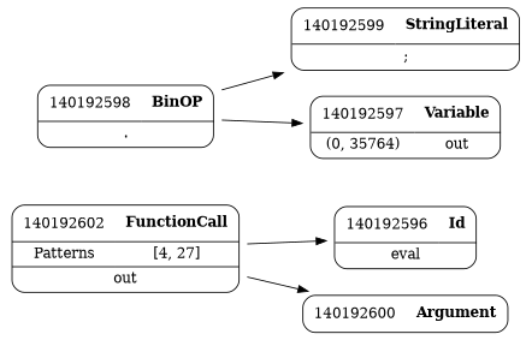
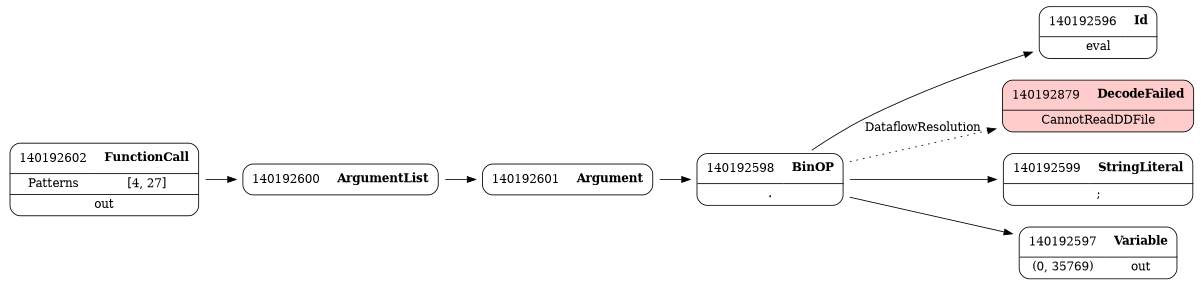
  digraph {
    rankdir=LR
    node [shape=none]
    edge [weight=2]
    n1 [label=<<TABLE border='1' cellspacing='0' cellpadding='10' style='rounded' ><TR><TD border='0'>140192602</TD><TD border='0'><B>FunctionCall</B></TD></TR><HR/><TR><TD border='0' cellpadding='5'>Patterns</TD><TD border='0' cellpadding='5'>[4, 27]</TD></TR><HR/><TR><TD border='0' cellpadding='5' colspan='2'>out</TD></TR></TABLE>>]
    n2 [label=<<TABLE border='1' cellspacing='0' cellpadding='10' style='rounded' ><TR><TD border='0'>140192596</TD><TD border='0'><B>Id</B></TD></TR><HR/><TR><TD border='0' cellpadding='5' colspan='2'>eval</TD></TR></TABLE>>]
-   n3 [label=<<TABLE border='1' cellspacing='0' cellpadding='10' style='rounded' ><TR><TD border='0'>140192600</TD><TD border='0'><B>Argument</B></TD></TR></TABLE>>]
+   n3 [label=<<TABLE border='1' cellspacing='0' cellpadding='10' style='rounded' ><TR><TD border='0'>140192600</TD><TD border='0'><B>ArgumentList</B></TD></TR></TABLE>>]
+   n4 [label=<<TABLE border='1' cellspacing='0' cellpadding='10' style='rounded' ><TR><TD border='0'>140192601</TD><TD border='0'><B>Argument</B></TD></TR></TABLE>>]
    n5 [label=<<TABLE border='1' cellspacing='0' cellpadding='10' style='rounded' ><TR><TD border='0'>140192598</TD><TD border='0'><B>BinOP</B></TD></TR><HR/><TR><TD border='0' cellpadding='5' colspan='2'>.</TD></TR></TABLE>>]
+   n6 [label=<<TABLE border='1' cellspacing='0' cellpadding='10' style='rounded' bgcolor='#FFCCCC' ><TR><TD border='0'>140192879</TD><TD border='0'><B>DecodeFailed</B></TD></TR><HR/><TR><TD border='0' cellpadding='5' colspan='2'>CannotReadDDFile</TD></TR></TABLE>>]
    n7 [label=<<TABLE border='1' cellspacing='0' cellpadding='10' style='rounded' ><TR><TD border='0'>140192599</TD><TD border='0'><B>StringLiteral</B></TD></TR><HR/><TR><TD border='0' cellpadding='5' colspan='2'>;</TD></TR></TABLE>>]
-   n8 [label=<<TABLE border='1' cellspacing='0' cellpadding='10' style='rounded' ><TR><TD border='0'>140192597</TD><TD border='0'><B>Variable</B></TD></TR><HR/><TR><TD border='0' cellpadding='5'>(0, 35764)</TD><TD border='0' cellpadding='5'>out</TD></TR></TABLE>>]
-   n1 -> n2
+   n8 [label=<<TABLE border='1' cellspacing='0' cellpadding='10' style='rounded' ><TR><TD border='0'>140192597</TD><TD border='0'><B>Variable</B></TD></TR><HR/><TR><TD border='0' cellpadding='5'>(0, 35769)</TD><TD border='0' cellpadding='5'>out</TD></TR></TABLE>>]
+   n5 -> n2
    n1 -> n3
+   n3 -> n4
+   n4 -> n5
+   n5 -> n6 [label=DataflowResolution style=dotted weight=""]
    n5 -> n7
    n5 -> n8
  }
